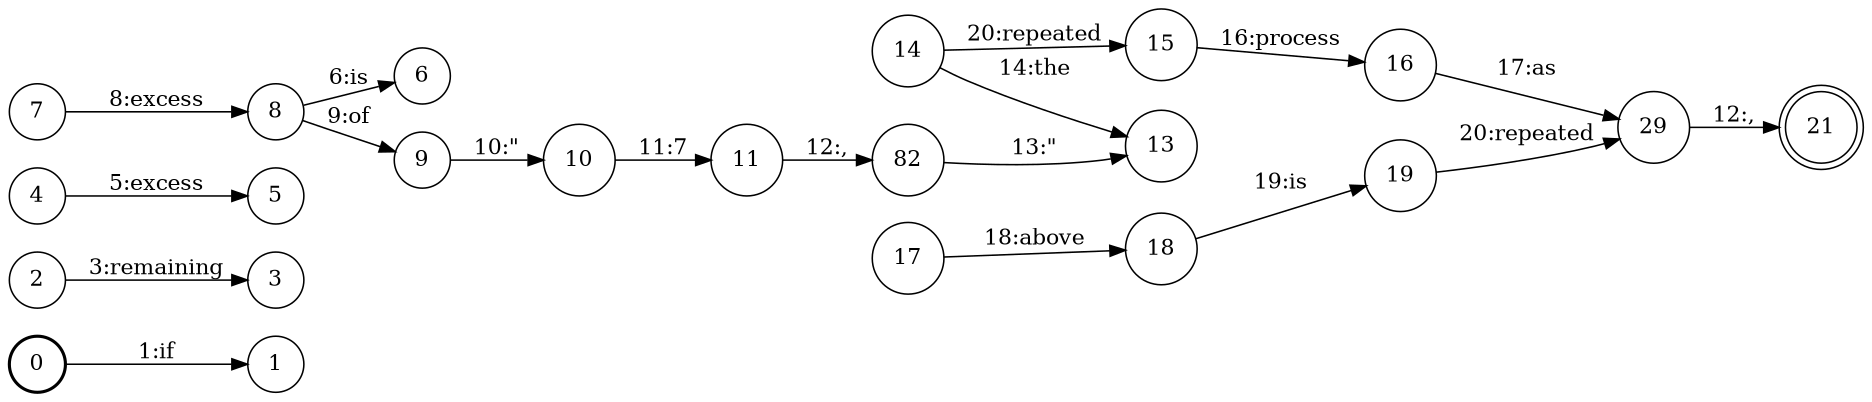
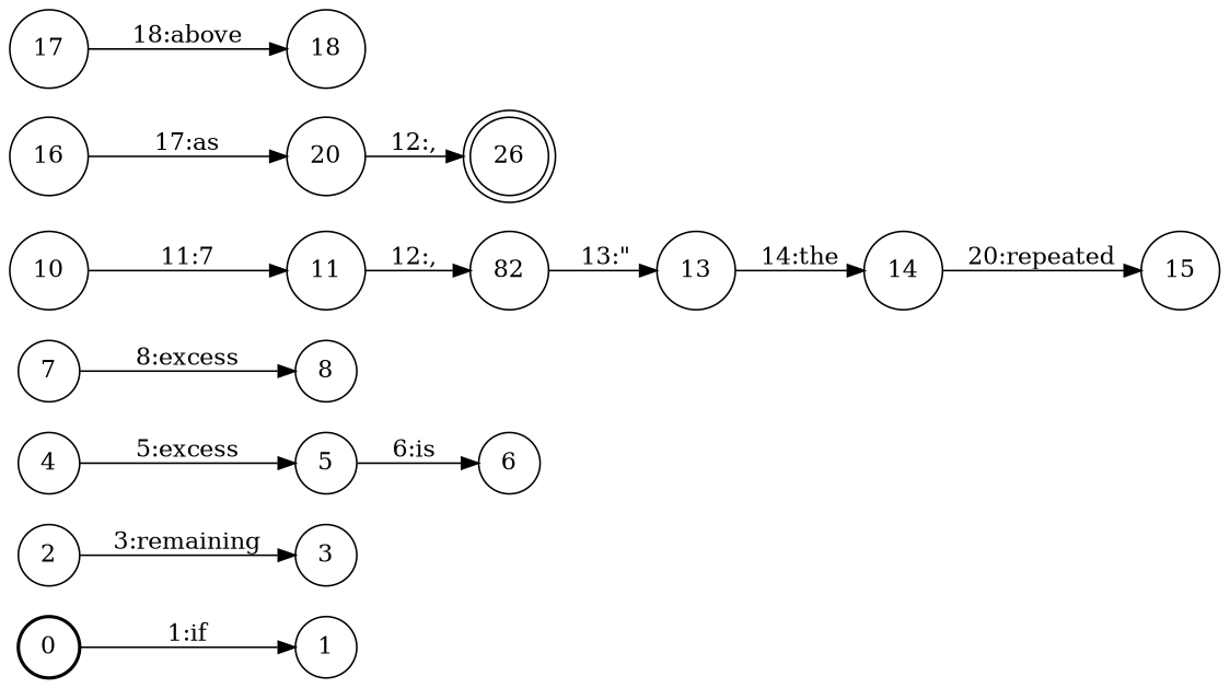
  digraph {
    nodesep=0.25
    rankdir=LR
    ranksep=0.4
    node [fontsize=14 shape=circle style=solid]
    edge [fontsize=14]
    n1 [label=0 style=bold]
    n2 [label=1]
    n3 [label=2]
    n4 [label=3]
    n5 [label=4]
    n6 [label=5]
    n7 [label=6]
    n8 [label=7]
    n9 [label=8]
-   n10 [label=9]
    n11 [label=10]
    n12 [label=11]
    n13 [label=82]
    n14 [label=13]
    n15 [label=14]
    n16 [label=15]
    n17 [label=16]
-   n18 [label=29]
+   n18 [label=20]
    n19 [label=17]
    n20 [label=18]
-   n21 [label=19]
-   n22 [label=21 shape=doublecircle]
+   n22 [label=26 shape=doublecircle]
    n1 -> n2 [label="1:if"]
    n3 -> n4 [label="3:remaining"]
    n5 -> n6 [label="5:excess"]
-   n9 -> n7 [label="6:is"]
+   n6 -> n7 [label="6:is"]
    n8 -> n9 [label="8:excess"]
-   n9 -> n10 [label="9:of"]
-   n10 -> n11 [label="10:&quot;"]
    n11 -> n12 [label="11:7"]
    n12 -> n13 [label="12:,"]
    n13 -> n14 [label="13:&quot;"]
-   n15 -> n14 [label="14:the"]
+   n14 -> n15 [label="14:the"]
    n15 -> n16 [label="20:repeated"]
-   n16 -> n17 [label="16:process"]
    n17 -> n18 [label="17:as"]
    n18 -> n22 [label="12:,"]
    n19 -> n20 [label="18:above"]
-   n20 -> n21 [label="19:is"]
-   n21 -> n18 [label="20:repeated"]
  }
